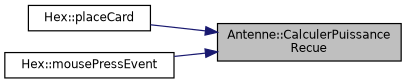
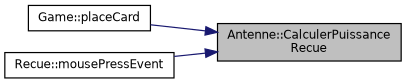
  digraph {
    rankdir=RL
    node [color=black fillcolor=white fontname=Helvetica fontsize=10 shape=record style=filled]
    edge [color=midnightblue dir=back fontname=Helvetica fontsize=10 labelfontname=Helvetica labelfontsize=10 style=solid]
    n1 [fillcolor=grey75 fontcolor=black height=0.2 label="Antenne::CalculerPuissance\lRecue" width=0.4]
-   n2 [height=0.2 label="Hex::placeCard" width=0.4]
-   n3 [height=0.2 label="Hex::mousePressEvent" width=0.4]
+   n2 [height=0.2 label="Game::placeCard" width=0.4]
+   n3 [height=0.2 label="Recue::mousePressEvent" width=0.4]
    n1 -> n2
    n1 -> n3
  }
